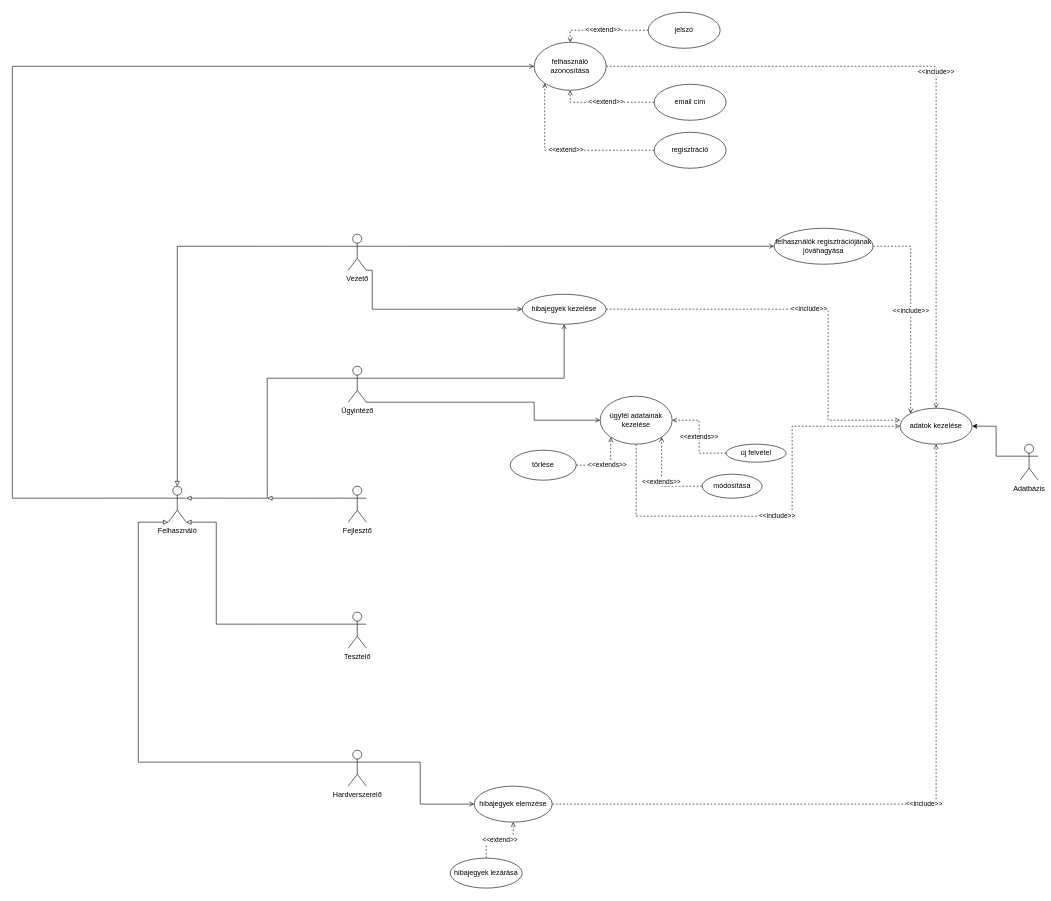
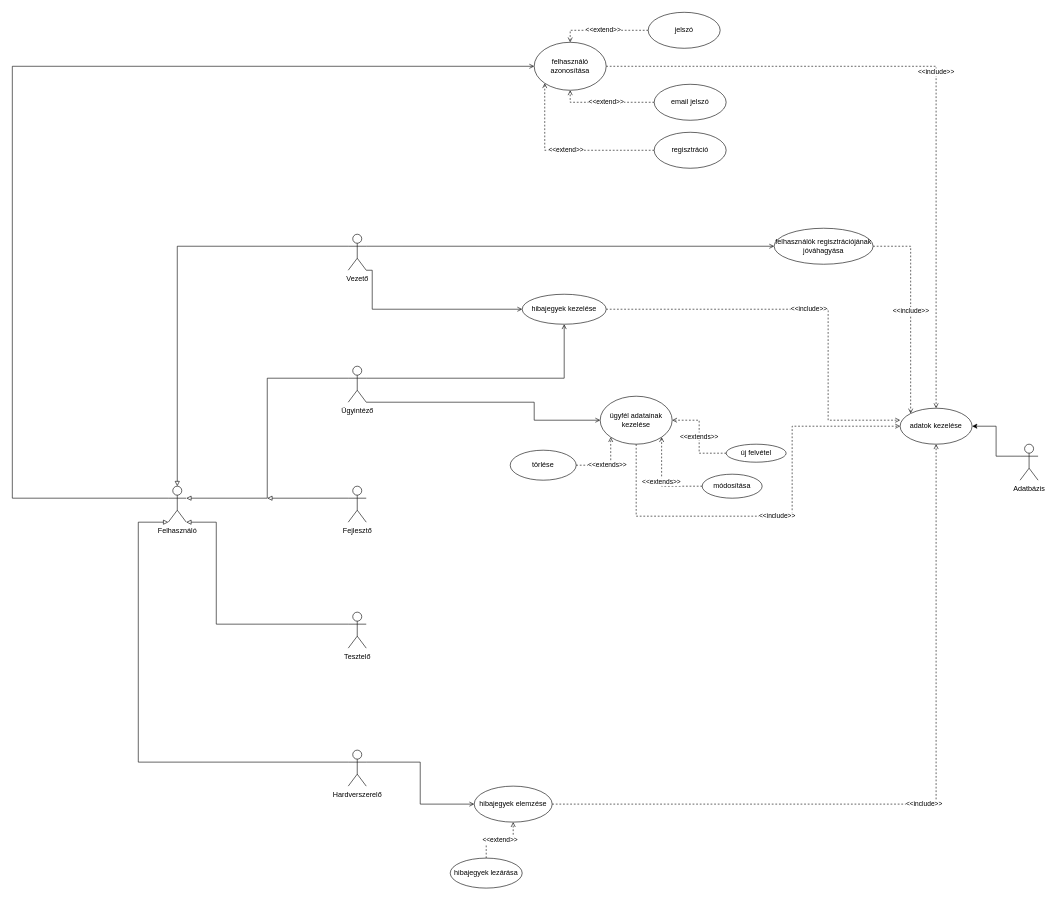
  <mxCell id="0" />
  <mxCell id="1" parent="0" />
  <mxCell id="2" value="&amp;lt;&amp;lt;include&amp;gt;&amp;gt;" style="edgeStyle=orthogonalEdgeStyle;rounded=0;orthogonalLoop=1;jettySize=auto;html=1;entryX=0.5;entryY=0;entryDx=0;entryDy=0;dashed=1;endArrow=open;endFill=0;" parent="1" source="5" target="12" edge="1"><mxGeometry relative="1" as="geometry"><mxPoint x="970" y="660" as="targetPoint" /></mxGeometry></mxCell>
  <mxCell id="3" value="&amp;lt;&amp;lt;extend&amp;gt;&amp;gt;" style="edgeStyle=orthogonalEdgeStyle;rounded=0;orthogonalLoop=1;jettySize=auto;html=1;dashed=1;endArrow=open;endFill=0;exitX=0;exitY=0.5;exitDx=0;exitDy=0;entryX=0.5;entryY=1;entryDx=0;entryDy=0;" parent="1" source="26" target="5" edge="1"><mxGeometry relative="1" as="geometry"><mxPoint x="950" y="230" as="targetPoint" /></mxGeometry></mxCell>
  <mxCell id="4" value="&amp;lt;&amp;lt;extend&amp;gt;&amp;gt;" style="edgeStyle=orthogonalEdgeStyle;rounded=0;orthogonalLoop=1;jettySize=auto;html=1;dashed=1;endArrow=open;endFill=0;exitX=0;exitY=0.5;exitDx=0;exitDy=0;entryX=0.5;entryY=0;entryDx=0;entryDy=0;" parent="1" source="27" target="5" edge="1"><mxGeometry relative="1" as="geometry"><mxPoint x="950" y="-10" as="targetPoint" /></mxGeometry></mxCell>
  <mxCell id="5" value="&lt;font style=&quot;vertical-align: inherit&quot;&gt;&lt;font style=&quot;vertical-align: inherit&quot;&gt;felhasználó azonosítása&lt;/font&gt;&lt;/font&gt;" style="ellipse;whiteSpace=wrap;html=1;" parent="1" vertex="1"><mxGeometry x="890" y="70" width="120" height="80" as="geometry" /></mxCell>
  <mxCell id="6" value="" style="edgeStyle=orthogonalEdgeStyle;rounded=0;orthogonalLoop=1;jettySize=auto;html=1;endArrow=block;endFill=0;exitX=0;exitY=0.333;exitDx=0;exitDy=0;exitPerimeter=0;entryX=1;entryY=0.333;entryDx=0;entryDy=0;entryPerimeter=0;" parent="1" source="9" target="25" edge="1"><mxGeometry relative="1" as="geometry"><mxPoint x="500" y="640" as="targetPoint" /></mxGeometry></mxCell>
  <mxCell id="7" value="" style="edgeStyle=orthogonalEdgeStyle;rounded=0;orthogonalLoop=1;jettySize=auto;html=1;endArrow=open;endFill=0;entryX=0;entryY=0.5;entryDx=0;entryDy=0;exitX=1;exitY=1;exitDx=0;exitDy=0;exitPerimeter=0;" edge="1" parent="1" source="9" target="31"><mxGeometry relative="1" as="geometry"><mxPoint x="690" y="640" as="targetPoint" /><Array as="points"><mxPoint x="890" y="670" /><mxPoint x="890" y="700" /></Array></mxGeometry></mxCell>
  <mxCell id="8" value="" style="edgeStyle=orthogonalEdgeStyle;rounded=0;orthogonalLoop=1;jettySize=auto;html=1;endArrow=open;endFill=0;exitX=1;exitY=0.333;exitDx=0;exitDy=0;exitPerimeter=0;entryX=0.5;entryY=1;entryDx=0;entryDy=0;" edge="1" parent="1" source="9" target="45"><mxGeometry relative="1" as="geometry"><mxPoint x="690" y="640" as="targetPoint" /></mxGeometry></mxCell>
  <mxCell id="9" value="&lt;font style=&quot;vertical-align: inherit&quot;&gt;&lt;font style=&quot;vertical-align: inherit&quot;&gt;Ügyintéző&lt;/font&gt;&lt;/font&gt;" style="shape=umlActor;verticalLabelPosition=bottom;labelBackgroundColor=#ffffff;verticalAlign=top;html=1;outlineConnect=0;" parent="1" vertex="1"><mxGeometry x="580" y="610" width="30" height="60" as="geometry" /></mxCell>
  <mxCell id="10" value="" style="edgeStyle=orthogonalEdgeStyle;rounded=0;orthogonalLoop=1;jettySize=auto;html=1;exitX=0;exitY=0.333;exitDx=0;exitDy=0;exitPerimeter=0;entryX=1;entryY=0.5;entryDx=0;entryDy=0;" parent="1" source="11" target="12" edge="1"><mxGeometry relative="1" as="geometry"><mxPoint x="1620" y="770" as="targetPoint" /></mxGeometry></mxCell>
  <mxCell id="11" value="&lt;font style=&quot;vertical-align: inherit&quot;&gt;&lt;font style=&quot;vertical-align: inherit&quot;&gt;Adatbázis&lt;/font&gt;&lt;/font&gt;" style="shape=umlActor;verticalLabelPosition=bottom;labelBackgroundColor=#ffffff;verticalAlign=top;html=1;outlineConnect=0;" parent="1" vertex="1"><mxGeometry x="1700" y="740" width="30" height="60" as="geometry" /></mxCell>
  <mxCell id="12" value="&lt;font style=&quot;vertical-align: inherit&quot;&gt;&lt;font style=&quot;vertical-align: inherit&quot;&gt;adatok kezelése&lt;/font&gt;&lt;/font&gt;" style="ellipse;whiteSpace=wrap;html=1;" parent="1" vertex="1"><mxGeometry x="1500" width="120" height="60" as="geometry" y="680" /></mxCell>
  <mxCell id="13" value="" style="edgeStyle=orthogonalEdgeStyle;rounded=0;orthogonalLoop=1;jettySize=auto;html=1;exitX=0;exitY=0.333;exitDx=0;exitDy=0;exitPerimeter=0;entryX=0.5;entryY=0;entryDx=0;entryDy=0;entryPerimeter=0;endArrow=block;endFill=0;" parent="1" source="16" target="25" edge="1"><mxGeometry relative="1" as="geometry"><mxPoint x="500" y="420" as="targetPoint" /></mxGeometry></mxCell>
  <mxCell id="14" value="" style="edgeStyle=orthogonalEdgeStyle;rounded=0;orthogonalLoop=1;jettySize=auto;html=1;endArrow=open;endFill=0;entryX=0;entryY=0.5;entryDx=0;entryDy=0;exitX=1;exitY=0.333;exitDx=0;exitDy=0;exitPerimeter=0;" edge="1" parent="1" source="16" target="39"><mxGeometry relative="1" as="geometry"><mxPoint x="910" y="410" as="sourcePoint" /><mxPoint x="690" y="420" as="targetPoint" /></mxGeometry></mxCell>
  <mxCell id="15" value="" style="edgeStyle=orthogonalEdgeStyle;rounded=0;orthogonalLoop=1;jettySize=auto;html=1;endArrow=open;endFill=0;entryX=0;entryY=0.5;entryDx=0;entryDy=0;exitX=1;exitY=1;exitDx=0;exitDy=0;exitPerimeter=0;" edge="1" parent="1" source="16" target="45"><mxGeometry relative="1" as="geometry"><mxPoint x="595" y="530" as="targetPoint" /><Array as="points"><mxPoint x="620" y="450" /><mxPoint x="620" y="515" /></Array></mxGeometry></mxCell>
  <mxCell id="16" value="&lt;font style=&quot;vertical-align: inherit&quot;&gt;&lt;font style=&quot;vertical-align: inherit&quot;&gt;&lt;font style=&quot;vertical-align: inherit&quot;&gt;&lt;font style=&quot;vertical-align: inherit&quot;&gt;Vezető&lt;/font&gt;&lt;/font&gt;&lt;/font&gt;&lt;/font&gt;" style="shape=umlActor;verticalLabelPosition=bottom;labelBackgroundColor=#ffffff;verticalAlign=top;html=1;outlineConnect=0;" parent="1" vertex="1"><mxGeometry x="580" y="390" width="30" height="60" as="geometry" /></mxCell>
  <mxCell id="17" value="" style="edgeStyle=orthogonalEdgeStyle;rounded=0;orthogonalLoop=1;jettySize=auto;html=1;endArrow=block;endFill=0;exitX=0;exitY=0.333;exitDx=0;exitDy=0;exitPerimeter=0;" parent="1" source="18" edge="1"><mxGeometry relative="1" as="geometry"><mxPoint x="445" y="830" as="targetPoint" /></mxGeometry></mxCell>
  <mxCell id="18" value="&lt;font style=&quot;vertical-align: inherit&quot;&gt;&lt;font style=&quot;vertical-align: inherit&quot;&gt;Fejlesztő&lt;/font&gt;&lt;/font&gt;" style="shape=umlActor;verticalLabelPosition=bottom;labelBackgroundColor=#ffffff;verticalAlign=top;html=1;outlineConnect=0;" parent="1" vertex="1"><mxGeometry x="580" y="810" width="30" height="60" as="geometry" /></mxCell>
  <mxCell id="19" value="" style="edgeStyle=orthogonalEdgeStyle;rounded=0;orthogonalLoop=1;jettySize=auto;html=1;endArrow=block;endFill=0;exitX=0;exitY=0.333;exitDx=0;exitDy=0;exitPerimeter=0;entryX=1;entryY=1;entryDx=0;entryDy=0;entryPerimeter=0;" parent="1" source="20" target="25" edge="1"><mxGeometry relative="1" as="geometry"><mxPoint x="500" y="1050" as="targetPoint" /><Array as="points"><mxPoint x="360" y="1040" /><mxPoint x="360" y="870" /></Array></mxGeometry></mxCell>
  <mxCell id="20" value="&lt;font style=&quot;vertical-align: inherit&quot;&gt;&lt;font style=&quot;vertical-align: inherit&quot;&gt;Tesztelő&lt;/font&gt;&lt;/font&gt;" style="shape=umlActor;verticalLabelPosition=bottom;labelBackgroundColor=#ffffff;verticalAlign=top;html=1;outlineConnect=0;" parent="1" vertex="1"><mxGeometry x="580" y="1020" width="30" height="60" as="geometry" /></mxCell>
  <mxCell id="21" value="" style="edgeStyle=orthogonalEdgeStyle;rounded=0;orthogonalLoop=1;jettySize=auto;html=1;endArrow=open;endFill=0;entryX=0;entryY=0.5;entryDx=0;entryDy=0;exitX=1;exitY=0.333;exitDx=0;exitDy=0;exitPerimeter=0;" edge="1" parent="1" source="23" target="41"><mxGeometry relative="1" as="geometry"><mxPoint x="690" y="1280" as="targetPoint" /></mxGeometry></mxCell>
  <mxCell id="22" value="" style="edgeStyle=orthogonalEdgeStyle;rounded=0;orthogonalLoop=1;jettySize=auto;html=1;endArrow=block;endFill=0;entryX=0;entryY=1;entryDx=0;entryDy=0;entryPerimeter=0;exitX=0;exitY=0.333;exitDx=0;exitDy=0;exitPerimeter=0;" edge="1" parent="1" source="23" target="25"><mxGeometry relative="1" as="geometry"><mxPoint x="150" y="990" as="targetPoint" /><Array as="points"><mxPoint x="230" y="1270" /><mxPoint x="230" y="870" /></Array></mxGeometry></mxCell>
  <mxCell id="23" value="&lt;font style=&quot;vertical-align: inherit&quot;&gt;&lt;font style=&quot;vertical-align: inherit&quot;&gt;Hardverszerelő&lt;/font&gt;&lt;/font&gt;" style="shape=umlActor;verticalLabelPosition=bottom;labelBackgroundColor=#ffffff;verticalAlign=top;html=1;outlineConnect=0;" parent="1" vertex="1"><mxGeometry x="580" y="1250" width="30" height="60" as="geometry" /></mxCell>
  <mxCell id="24" value="" style="edgeStyle=orthogonalEdgeStyle;rounded=0;orthogonalLoop=1;jettySize=auto;html=1;endArrow=open;endFill=0;exitX=0;exitY=0.333;exitDx=0;exitDy=0;exitPerimeter=0;entryX=0;entryY=0.5;entryDx=0;entryDy=0;" edge="1" parent="1" source="25" target="5"><mxGeometry relative="1" as="geometry"><mxPoint x="740" y="970" as="targetPoint" /><Array as="points"><mxPoint x="20" y="830" /><mxPoint x="20" y="110" /></Array></mxGeometry></mxCell>
  <mxCell id="25" value="&lt;font style=&quot;vertical-align: inherit&quot;&gt;&lt;font style=&quot;vertical-align: inherit&quot;&gt;Felhasználó&lt;/font&gt;&lt;/font&gt;" style="shape=umlActor;verticalLabelPosition=bottom;labelBackgroundColor=#ffffff;verticalAlign=top;html=1;outlineConnect=0;" parent="1" vertex="1"><mxGeometry x="280" y="810" width="30" height="60" as="geometry" /></mxCell>
- <mxCell id="26" value="email cím" style="ellipse;whiteSpace=wrap;html=1;" parent="1" vertex="1"><mxGeometry x="1090" y="140" width="120" height="60" as="geometry" /></mxCell>
+ <mxCell id="26" value="email jelszó" style="ellipse;whiteSpace=wrap;html=1;" parent="1" vertex="1"><mxGeometry x="1090" y="140" width="120" height="60" as="geometry" /></mxCell>
  <mxCell id="27" value="jelszó" style="ellipse;whiteSpace=wrap;html=1;" parent="1" vertex="1"><mxGeometry x="1080" y="20" width="120" height="60" as="geometry" /></mxCell>
  <mxCell id="28" value="&amp;lt;&amp;lt;extend&amp;gt;&amp;gt;" style="edgeStyle=orthogonalEdgeStyle;rounded=0;orthogonalLoop=1;jettySize=auto;html=1;dashed=1;endArrow=open;endFill=0;entryX=0;entryY=1;entryDx=0;entryDy=0;" parent="1" source="29" target="5" edge="1"><mxGeometry relative="1" as="geometry"><mxPoint x="1000" y="300" as="targetPoint" /></mxGeometry></mxCell>
  <mxCell id="29" value="regisztráció" style="ellipse;whiteSpace=wrap;html=1;" parent="1" vertex="1"><mxGeometry x="1090" y="220" width="120" height="60" as="geometry" /></mxCell>
  <mxCell id="30" value="&amp;lt;&amp;lt;include&amp;gt;&amp;gt;" style="edgeStyle=orthogonalEdgeStyle;rounded=0;orthogonalLoop=1;jettySize=auto;html=1;endArrow=open;endFill=0;entryX=0;entryY=0.5;entryDx=0;entryDy=0;dashed=1;" edge="1" parent="1" source="31" target="12"><mxGeometry relative="1" as="geometry"><mxPoint x="1160" y="860" as="targetPoint" /><Array as="points"><mxPoint x="1320" y="860" /><mxPoint x="1320" y="710" /></Array></mxGeometry></mxCell>
  <mxCell id="31" value="ügyfél adatainak kezelése" style="ellipse;whiteSpace=wrap;html=1;" vertex="1" parent="1"><mxGeometry x="1000" y="660" width="120" height="80" as="geometry" /></mxCell>
  <mxCell id="32" value="&amp;lt;&amp;lt;extends&amp;gt;&amp;gt;" style="edgeStyle=orthogonalEdgeStyle;rounded=0;orthogonalLoop=1;jettySize=auto;html=1;endArrow=open;endFill=0;entryX=1;entryY=0.5;entryDx=0;entryDy=0;dashed=1;" edge="1" parent="1" source="33" target="31"><mxGeometry relative="1" as="geometry"><mxPoint x="1120" y="935" as="targetPoint" /></mxGeometry></mxCell>
  <mxCell id="33" value="új felvétel" style="ellipse;whiteSpace=wrap;html=1;" vertex="1" parent="1"><mxGeometry x="1210" y="740" width="100" height="30" as="geometry" /></mxCell>
  <mxCell id="34" value="módosítása" style="ellipse;whiteSpace=wrap;html=1;" vertex="1" parent="1"><mxGeometry x="1170" y="790" width="100" height="40" as="geometry" /></mxCell>
  <mxCell id="35" value="törlése" style="ellipse;whiteSpace=wrap;html=1;" vertex="1" parent="1"><mxGeometry x="850" y="750" width="110" height="50" as="geometry" /></mxCell>
  <mxCell id="36" value="&amp;lt;&amp;lt;extends&amp;gt;&amp;gt;" style="edgeStyle=orthogonalEdgeStyle;rounded=0;orthogonalLoop=1;jettySize=auto;html=1;endArrow=open;endFill=0;entryX=1;entryY=1;entryDx=0;entryDy=0;exitX=0;exitY=0.5;exitDx=0;exitDy=0;dashed=1;" edge="1" parent="1" source="34" target="31"><mxGeometry relative="1" as="geometry"><mxPoint x="1210" y="945" as="sourcePoint" /><mxPoint x="1130" y="900" as="targetPoint" /><Array as="points"><mxPoint x="1102" y="810" /></Array></mxGeometry></mxCell>
  <mxCell id="37" value="&amp;lt;&amp;lt;extends&amp;gt;&amp;gt;" style="edgeStyle=orthogonalEdgeStyle;rounded=0;orthogonalLoop=1;jettySize=auto;html=1;endArrow=open;endFill=0;entryX=0;entryY=1;entryDx=0;entryDy=0;exitX=1;exitY=0.5;exitDx=0;exitDy=0;dashed=1;" edge="1" parent="1" source="35" target="31"><mxGeometry relative="1" as="geometry"><mxPoint x="1210" y="945" as="sourcePoint" /><mxPoint x="1130" y="900" as="targetPoint" /></mxGeometry></mxCell>
  <mxCell id="38" value="&amp;lt;&amp;lt;include&amp;gt;&amp;gt;" style="edgeStyle=orthogonalEdgeStyle;rounded=0;orthogonalLoop=1;jettySize=auto;html=1;dashed=1;endArrow=open;endFill=0;entryX=0;entryY=0;entryDx=0;entryDy=0;" edge="1" parent="1" source="39" target="12"><mxGeometry relative="1" as="geometry"><mxPoint x="1350" y="610" as="targetPoint" /></mxGeometry></mxCell>
  <mxCell id="39" value="felhasználók regisztrációjának jóváhagyása" style="ellipse;whiteSpace=wrap;html=1;" vertex="1" parent="1"><mxGeometry x="1290" y="380" width="165" height="60" as="geometry" /></mxCell>
  <mxCell id="40" value="&amp;lt;&amp;lt;include&amp;gt;&amp;gt;" style="edgeStyle=orthogonalEdgeStyle;rounded=0;orthogonalLoop=1;jettySize=auto;html=1;endArrow=open;endFill=0;entryX=0.5;entryY=1;entryDx=0;entryDy=0;dashed=1;" edge="1" parent="1" source="41" target="12"><mxGeometry relative="1" as="geometry"><mxPoint x="1000" y="1340" as="targetPoint" /></mxGeometry></mxCell>
  <mxCell id="41" value="hibajegyek elemzése" style="ellipse;whiteSpace=wrap;html=1;" vertex="1" parent="1"><mxGeometry x="790" y="1310" width="130" height="60" as="geometry" /></mxCell>
  <mxCell id="42" value="&amp;lt;&amp;lt;extend&amp;gt;&amp;gt;" style="edgeStyle=orthogonalEdgeStyle;rounded=0;orthogonalLoop=1;jettySize=auto;html=1;endArrow=open;endFill=0;entryX=0.5;entryY=1;entryDx=0;entryDy=0;dashed=1;" edge="1" parent="1" source="43" target="41"><mxGeometry relative="1" as="geometry"><mxPoint x="810" y="1390" as="targetPoint" /></mxGeometry></mxCell>
  <mxCell id="43" value="hibajegyek lezárása" style="ellipse;whiteSpace=wrap;html=1;" vertex="1" parent="1"><mxGeometry x="750" y="1430" width="120" height="50" as="geometry" /></mxCell>
  <mxCell id="44" value="&amp;lt;&amp;lt;include&amp;gt;&amp;gt;" style="edgeStyle=orthogonalEdgeStyle;rounded=0;orthogonalLoop=1;jettySize=auto;html=1;endArrow=open;endFill=0;dashed=1;entryX=0;entryY=0.333;entryDx=0;entryDy=0;entryPerimeter=0;" edge="1" parent="1" source="45" target="12"><mxGeometry relative="1" as="geometry"><mxPoint x="1090" y="515" as="targetPoint" /><Array as="points"><mxPoint x="1380" y="515" /><mxPoint x="1380" y="700" /></Array></mxGeometry></mxCell>
  <mxCell id="45" value="hibajegyek kezelése" style="ellipse;whiteSpace=wrap;html=1;" vertex="1" parent="1"><mxGeometry x="870" y="490" width="140" height="50" as="geometry" /></mxCell>
